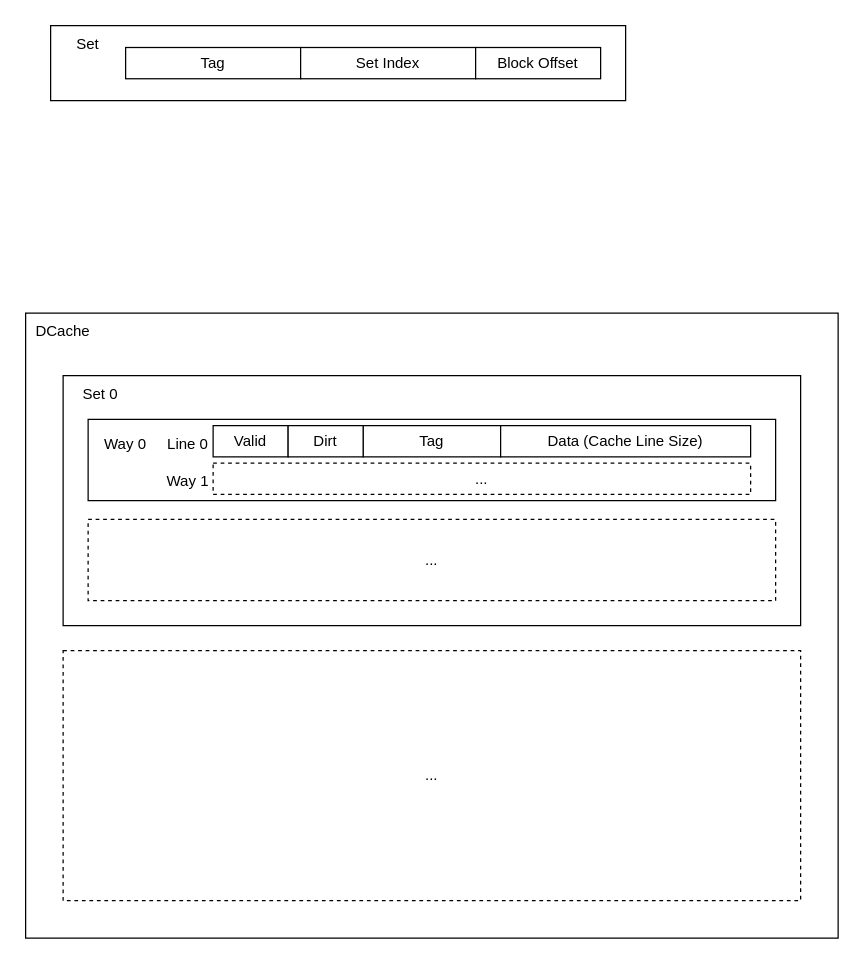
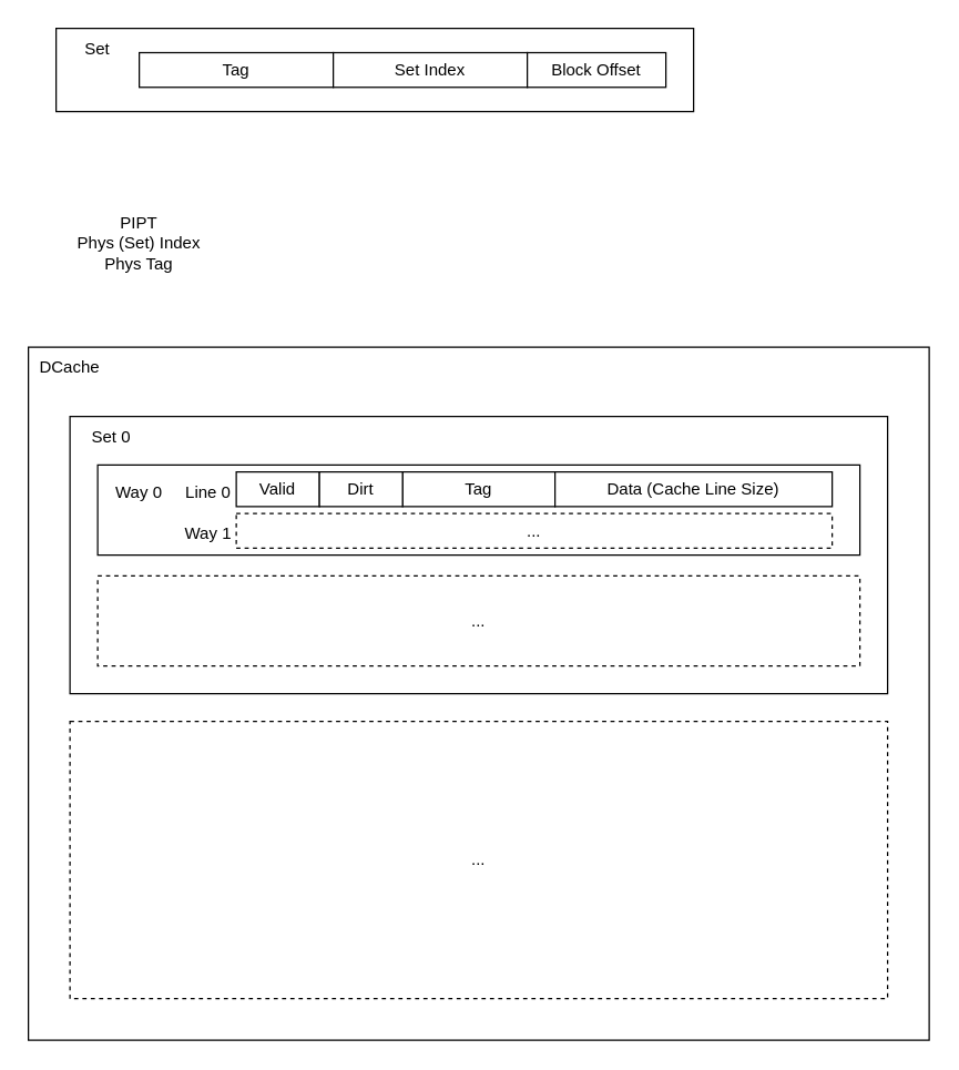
  <mxCell id="0" />
  <mxCell id="1" parent="0" />
  <mxCell id="2" value="" style="rounded=0;whiteSpace=wrap;html=1;" vertex="1" parent="1"><mxGeometry x="20" y="250" width="650" height="500" as="geometry" /></mxCell>
  <mxCell id="3" value="DCache" style="text;html=1;align=center;verticalAlign=middle;whiteSpace=wrap;rounded=0;" vertex="1" parent="1"><mxGeometry x="20" y="250" width="60" height="30" as="geometry" /></mxCell>
  <mxCell id="4" value="" style="rounded=0;whiteSpace=wrap;html=1;" vertex="1" parent="1"><mxGeometry x="50" y="300" width="590" height="200" as="geometry" /></mxCell>
  <mxCell id="5" value="Set 0" style="text;html=1;align=center;verticalAlign=middle;whiteSpace=wrap;rounded=0;" vertex="1" parent="1"><mxGeometry x="50" y="300" width="60" height="30" as="geometry" /></mxCell>
  <mxCell id="6" value="" style="rounded=0;whiteSpace=wrap;html=1;" vertex="1" parent="1"><mxGeometry x="70" y="335" width="550" height="65" as="geometry" /></mxCell>
  <mxCell id="7" value="Way 0" style="text;html=1;align=center;verticalAlign=middle;whiteSpace=wrap;rounded=0;" vertex="1" parent="1"><mxGeometry x="70" y="340" width="60" height="30" as="geometry" /></mxCell>
  <mxCell id="8" value="Valid" style="rounded=0;whiteSpace=wrap;html=1;" vertex="1" parent="1"><mxGeometry x="170" y="340" width="60" height="25" as="geometry" /></mxCell>
  <mxCell id="9" value="Tag" style="rounded=0;whiteSpace=wrap;html=1;" vertex="1" parent="1"><mxGeometry x="290" y="340" width="110" height="25" as="geometry" /></mxCell>
  <mxCell id="10" value="Data (Cache Line Size)" style="rounded=0;whiteSpace=wrap;html=1;" vertex="1" parent="1"><mxGeometry x="400" y="340" width="200" height="25" as="geometry" /></mxCell>
+ <mxCell id="11" value="&lt;div&gt;PIPT&lt;/div&gt;Phys (Set) Index Phys Tag" style="text;html=1;align=center;verticalAlign=middle;whiteSpace=wrap;rounded=0;" vertex="1" parent="1"><mxGeometry x="45" y="160" width="110" height="30" as="geometry" /></mxCell>
  <mxCell id="12" value="" style="rounded=0;whiteSpace=wrap;html=1;" vertex="1" parent="1"><mxGeometry x="40" y="20" width="460" height="60" as="geometry" /></mxCell>
  <mxCell id="13" value="Set" style="text;html=1;align=center;verticalAlign=middle;whiteSpace=wrap;rounded=0;" vertex="1" parent="1"><mxGeometry x="40" y="20" width="60" height="30" as="geometry" /></mxCell>
  <mxCell id="14" value="Tag" style="rounded=0;whiteSpace=wrap;html=1;" vertex="1" parent="1"><mxGeometry x="100" y="37.5" width="140" height="25" as="geometry" /></mxCell>
  <mxCell id="15" value="Set Index" style="rounded=0;whiteSpace=wrap;html=1;" vertex="1" parent="1"><mxGeometry x="240" y="37.5" width="140" height="25" as="geometry" /></mxCell>
  <mxCell id="16" value="Block Offset" style="rounded=0;whiteSpace=wrap;html=1;" vertex="1" parent="1"><mxGeometry x="380" y="37.5" width="100" height="25" as="geometry" /></mxCell>
  <mxCell id="17" value="Dirt" style="rounded=0;whiteSpace=wrap;html=1;" vertex="1" parent="1"><mxGeometry x="230" y="340" width="60" height="25" as="geometry" /></mxCell>
  <mxCell id="18" value="Line 0" style="text;html=1;align=center;verticalAlign=middle;whiteSpace=wrap;rounded=0;" vertex="1" parent="1"><mxGeometry x="120" y="340" width="60" height="30" as="geometry" /></mxCell>
  <mxCell id="19" value="Way 1" style="text;html=1;align=center;verticalAlign=middle;whiteSpace=wrap;rounded=0;" vertex="1" parent="1"><mxGeometry x="120" y="370" width="60" height="30" as="geometry" /></mxCell>
  <mxCell id="20" value="..." style="rounded=0;whiteSpace=wrap;html=1;dashed=1;" vertex="1" parent="1"><mxGeometry x="170" y="370" width="430" height="25" as="geometry" /></mxCell>
  <mxCell id="21" value="..." style="rounded=0;whiteSpace=wrap;html=1;dashed=1;" vertex="1" parent="1"><mxGeometry x="70" y="415" width="550" height="65" as="geometry" /></mxCell>
  <mxCell id="22" value="..." style="rounded=0;whiteSpace=wrap;html=1;strokeColor=default;dashed=1;" vertex="1" parent="1"><mxGeometry x="50" y="520" width="590" height="200" as="geometry" /></mxCell>
